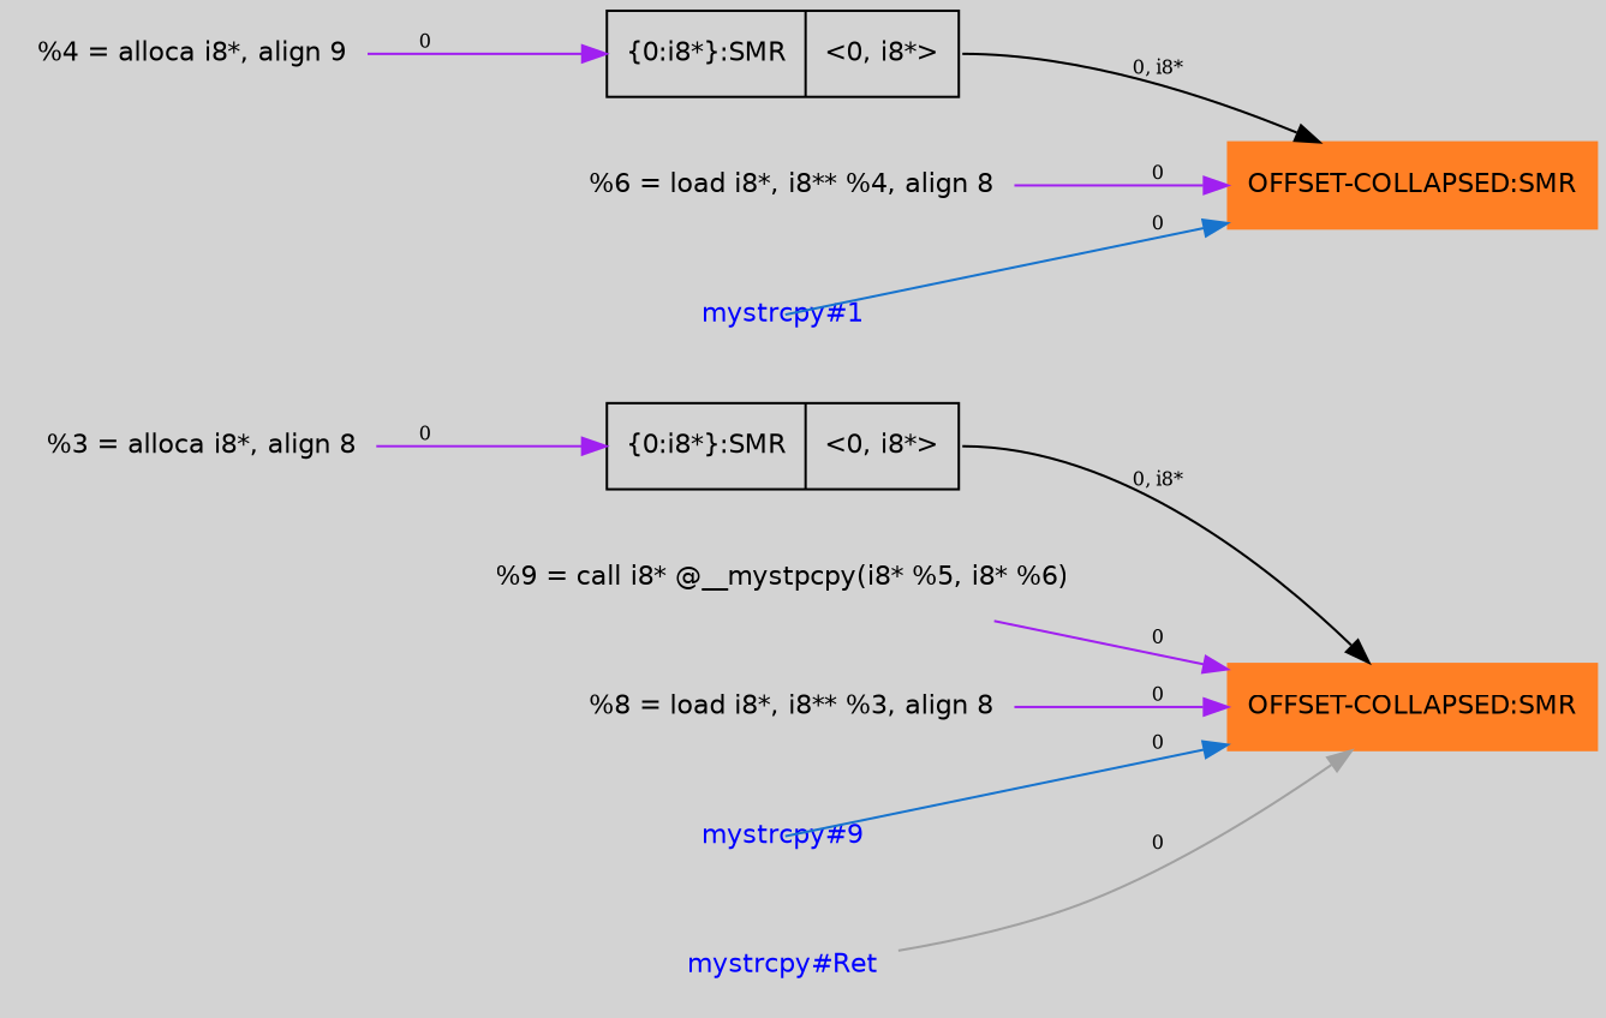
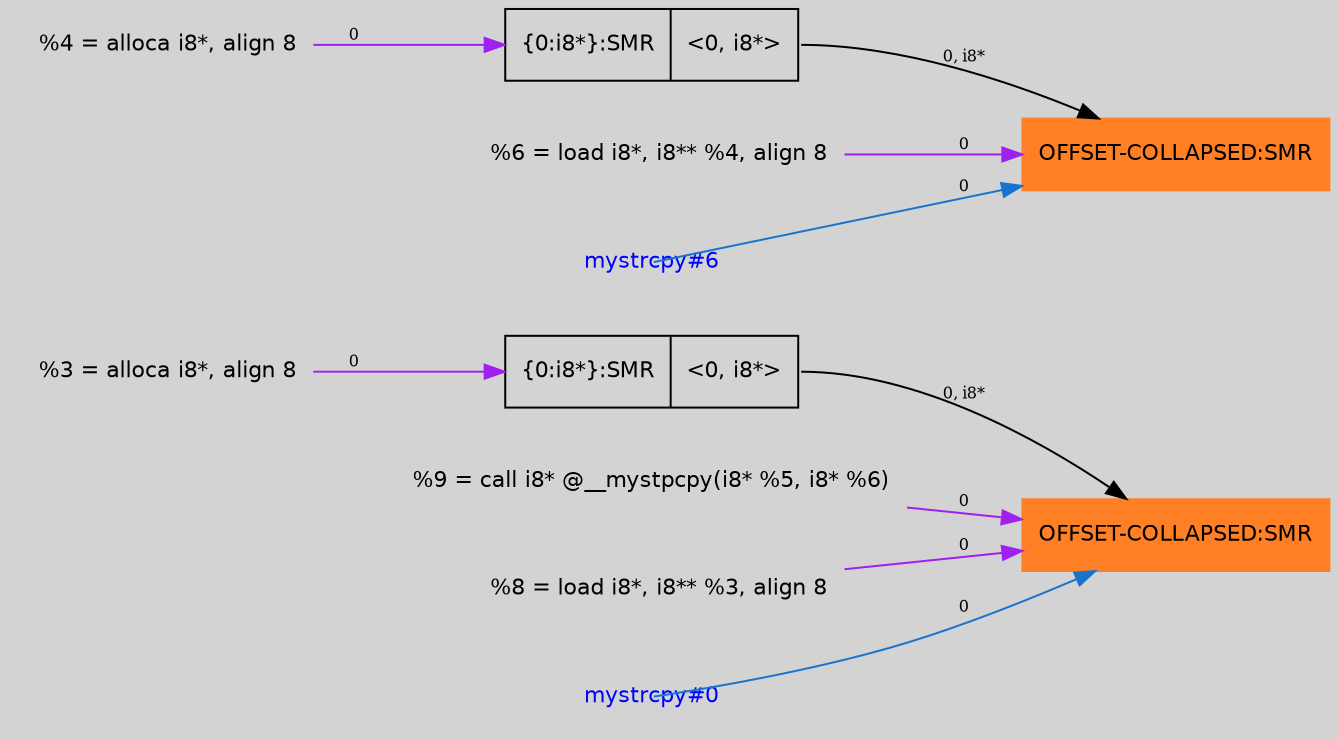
  digraph {
    bgcolor=lightgray
    fontname=Helvetica
    rankdir=LR
    node [fontname=Helvetica fontsize=11 shape=plaintext]
    edge [arrowtail=tee fontsize=8 color=purple]
    n1 [color=chocolate1 label="{OFFSET-COLLAPSED:SMR}" shape=record style=filled]
    n2 [color=chocolate1 label="{OFFSET-COLLAPSED:SMR}" shape=record style=filled]
    n3 [label="{\{0:i8*\}:SMR|{<s0>\<0, i8*\>}}" shape=record]
    n4 [label="{\{0:i8*\}:SMR|{<s0>\<0, i8*\>}}" shape=record]
    n5 [label="%9 = call i8* @__mystpcpy(i8* %5, i8* %6)"]
    n6 [label="  %8 = load i8*, i8** %3, align 8"]
    n7 [label="  %3 = alloca i8*, align 8"]
-   n8 [label="%4 = alloca i8*, align 9"]
+   n8 [label="  %4 = alloca i8*, align 8"]
    n9 [label="  %6 = load i8*, i8** %4, align 8"]
-   n10 [fontcolor=blue label="mystrcpy#1"]
-   n11 [fontcolor=blue label="mystrcpy#9"]
-   n12 [fontcolor=blue label="mystrcpy#Ret"]
+   n10 [fontcolor=blue label="mystrcpy#6"]
+   n11 [fontcolor=blue label="mystrcpy#0"]
    n3 -> n1 [label="0, i8*" tailport=s0 color=""]
    n4 -> n2 [label="0, i8*" tailport=s0 color=""]
    n5 -> n1 [label=0]
    n6 -> n1 [label=0]
    n7 -> n3 [label=0]
    n8 -> n4 [label=0]
    n9 -> n2 [label=0]
    n10 -> n2 [color=dodgerblue3 label=0 tailclip=false arrowtail=""]
    n11 -> n1 [color=dodgerblue3 label=0 tailclip=false arrowtail=""]
-   n12 -> n1 [color=gray63 label=0]
  }
